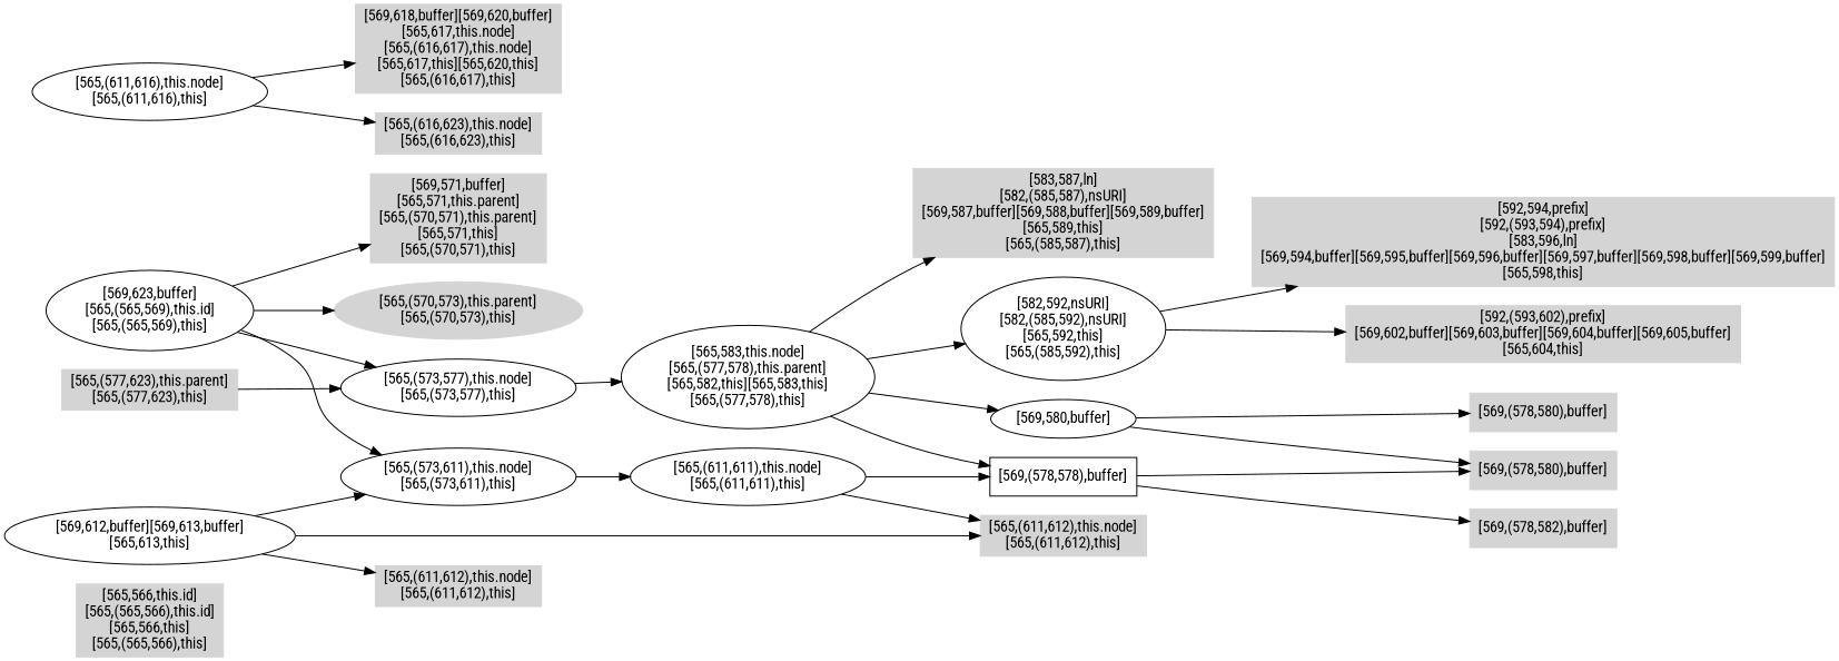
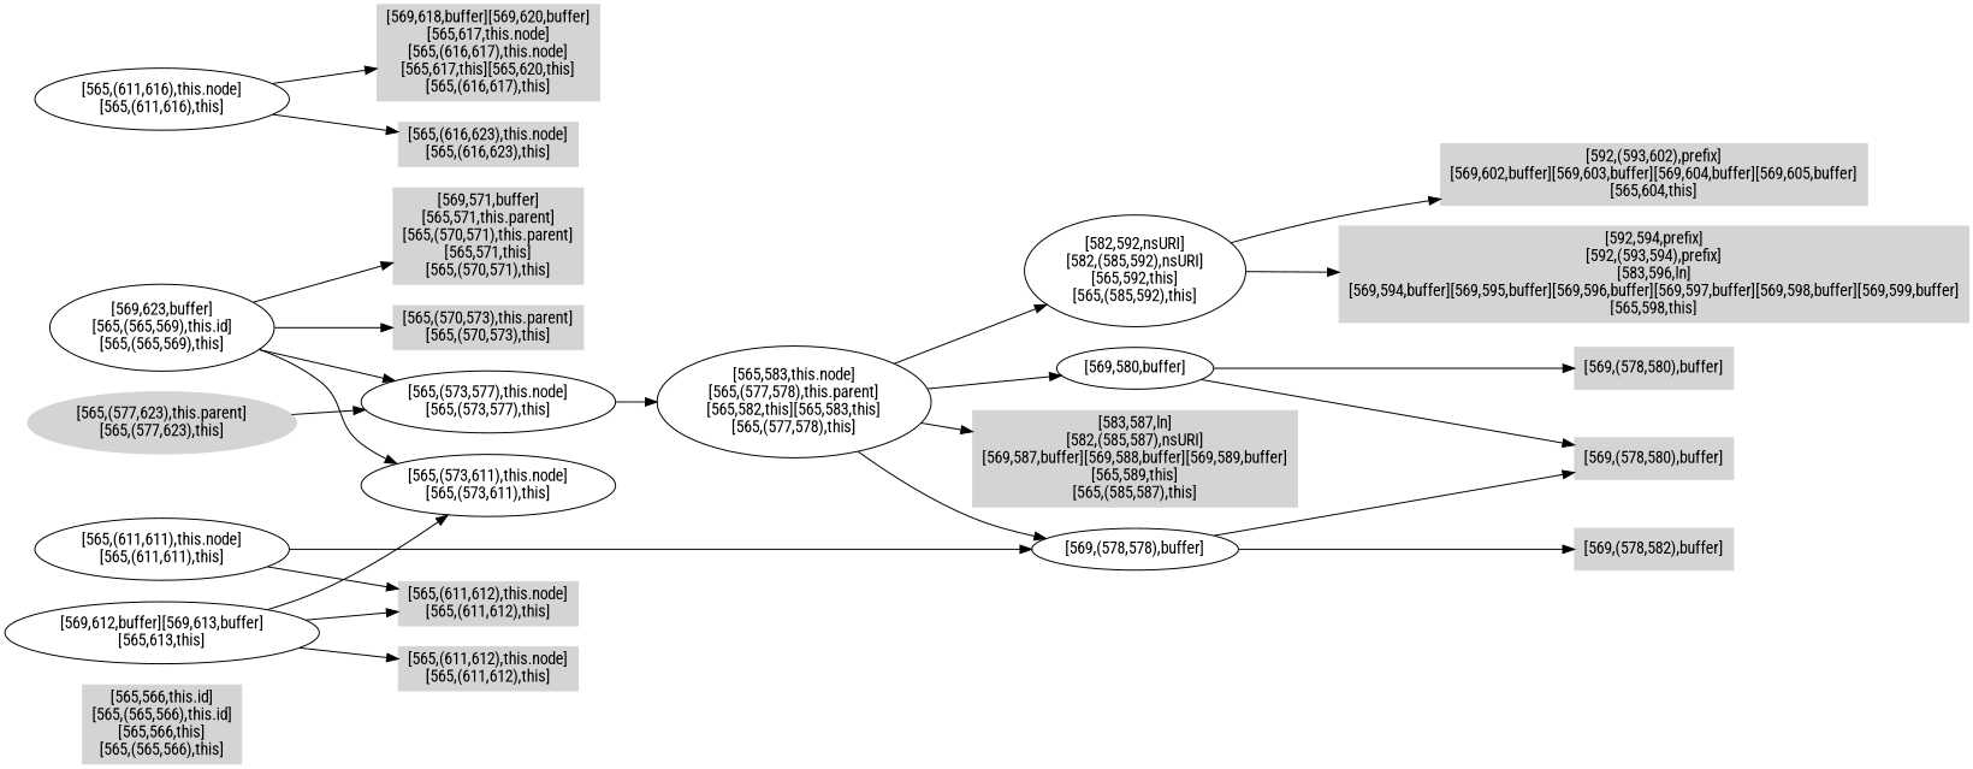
  digraph {
    fontname="Roboto Condensed"
    rankdir=LR
    node [color=".0 .0 .83" fontname="Roboto Condensed" shape=box style=filled]
    edge [fontname="Roboto Condensed"]
    n1 [label="[565,566,this.id]\n[565,(565,566),this.id]\n[565,566,this]\n[565,(565,566),this]"]
    n2 [label="[569,571,buffer]\n[565,571,this.parent]\n[565,(570,571),this.parent]\n[565,571,this]\n[565,(570,571),this]"]
-   n3 [label="[565,(570,573),this.parent]\n[565,(570,573),this]" shape=ellipse]
+   n3 [label="[565,(570,573),this.parent]\n[565,(570,573),this]"]
    n4 [label="[583,587,ln]\n[582,(585,587),nsURI]\n[569,587,buffer][569,588,buffer][569,589,buffer]\n[565,589,this]\n[565,(585,587),this]"]
    n5 [label="[592,(593,602),prefix]\n[569,602,buffer][569,603,buffer][569,604,buffer][569,605,buffer]\n[565,604,this]"]
    n6 [label="[592,594,prefix]\n[592,(593,594),prefix]\n[583,596,ln]\n[569,594,buffer][569,595,buffer][569,596,buffer][569,597,buffer][569,598,buffer][569,599,buffer]\n[565,598,this]"]
    n7 [label="[582,592,nsURI]\n[582,(585,592),nsURI]\n[565,592,this]\n[565,(585,592),this]" color="" shape="" style=""]
    n8 [label="[569,(578,580),buffer]"]
    n9 [label="[569,(578,582),buffer]"]
-   n10 [label="[569,(578,578),buffer]" color="" style=""]
+   n10 [label="[569,(578,578),buffer]" color="" shape="" style=""]
    n11 [label="[569,(578,580),buffer]"]
    n12 [label="[569,580,buffer]" color="" shape="" style=""]
    n13 [label="[565,583,this.node]\n[565,(577,578),this.parent]\n[565,582,this][565,583,this]\n[565,(577,578),this]" color="" shape="" style=""]
-   n14 [label="[565,(577,623),this.parent]\n[565,(577,623),this]"]
+   n14 [label="[565,(577,623),this.parent]\n[565,(577,623),this]" shape=ellipse]
    n15 [label="[565,(573,577),this.node]\n[565,(573,577),this]" color="" shape="" style=""]
    n16 [label="[565,(611,612),this.node]\n[565,(611,612),this]"]
    n17 [label="[569,618,buffer][569,620,buffer]\n[565,617,this.node]\n[565,(616,617),this.node]\n[565,617,this][565,620,this]\n[565,(616,617),this]"]
    n18 [label="[565,(616,623),this.node]\n[565,(616,623),this]"]
    n19 [label="[565,(611,616),this.node]\n[565,(611,616),this]" color="" shape="" style=""]
    n20 [label="[565,(611,611),this.node]\n[565,(611,611),this]" color="" shape="" style=""]
    n21 [label="[565,(611,612),this.node]\n[565,(611,612),this]"]
    n22 [label="[569,612,buffer][569,613,buffer]\n[565,613,this]" color="" shape="" style=""]
    n23 [label="[565,(573,611),this.node]\n[565,(573,611),this]" color="" shape="" style=""]
    n24 [label="[569,623,buffer]\n[565,(565,569),this.id]\n[565,(565,569),this]" color="" shape="" style=""]
    n7 -> n5
    n7 -> n6
    n10 -> n8
    n10 -> n9
    n12 -> n8
    n12 -> n11
    n13 -> n4
    n13 -> n7
    n13 -> n10
    n13 -> n12
    n14 -> n15
    n15 -> n13
    n19 -> n17
    n19 -> n18
    n20 -> n10
    n20 -> n16
    n22 -> n16
    n22 -> n21
    n22 -> n23
-   n23 -> n20
    n24 -> n2
    n24 -> n3
    n24 -> n15
    n24 -> n23
  }
